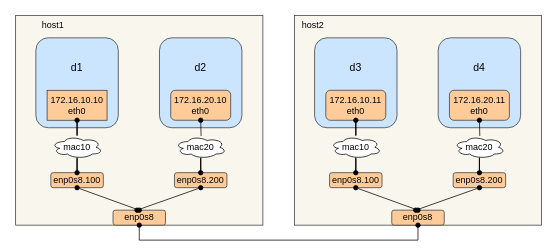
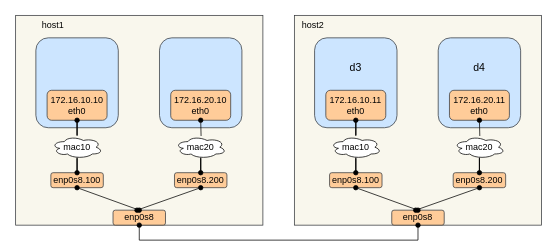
  <mxCell id="0" />
  <mxCell id="1" parent="0" />
  <mxCell id="2" value="" style="rounded=0;whiteSpace=wrap;html=1;fillColor=#f9f7ed;strokeColor=#36393d;" vertex="1" parent="1"><mxGeometry x="20" y="20" width="330" height="280" as="geometry" /></mxCell>
  <mxCell id="3" value="" style="rounded=1;whiteSpace=wrap;html=1;fillColor=#cce5ff;strokeColor=#36393d;" vertex="1" parent="1"><mxGeometry x="47" y="50" width="110" height="120" as="geometry" /></mxCell>
  <mxCell id="4" value="enp0s8" style="rounded=1;whiteSpace=wrap;html=1;fillColor=#ffcc99;strokeColor=#36393d;" vertex="1" parent="1"><mxGeometry x="150" y="280" width="70" height="20" as="geometry" /></mxCell>
- <mxCell id="5" value="172.16.10.10&lt;br&gt;eth0&lt;br&gt;" style="whiteSpace=wrap;html=1;fillColor=#ffcc99;strokeColor=#36393d;rounded=0;" vertex="1" parent="1"><mxGeometry x="62" y="120" width="80" height="40" as="geometry" /></mxCell>
- <mxCell id="6" value="&lt;font style=&quot;font-size: 14px&quot;&gt;d1&lt;/font&gt;" style="text;html=1;strokeColor=none;fillColor=none;align=center;verticalAlign=middle;whiteSpace=wrap;rounded=0;" vertex="1" parent="1"><mxGeometry x="82" y="80" width="40" height="20" as="geometry" /></mxCell>
+ <mxCell id="5" value="172.16.10.10&lt;br&gt;eth0&lt;br&gt;" style="rounded=1;whiteSpace=wrap;html=1;fillColor=#ffcc99;strokeColor=#36393d;" vertex="1" parent="1"><mxGeometry x="62" y="120" width="80" height="40" as="geometry" /></mxCell>
  <mxCell id="7" value="host1" style="text;html=1;strokeColor=none;fillColor=none;align=center;verticalAlign=middle;whiteSpace=wrap;rounded=0;" vertex="1" parent="1"><mxGeometry x="50" y="23" width="40" height="20" as="geometry" /></mxCell>
  <mxCell id="8" value="mac10" style="ellipse;shape=cloud;whiteSpace=wrap;html=1;" vertex="1" parent="1"><mxGeometry x="68" y="181" width="68" height="30" as="geometry" /></mxCell>
  <mxCell id="9" style="edgeStyle=orthogonalEdgeStyle;rounded=0;orthogonalLoop=1;jettySize=auto;html=1;exitX=0.5;exitY=1;exitDx=0;exitDy=0;endArrow=none;endFill=0;startArrow=oval;startFill=1;" edge="1" parent="1" source="5" target="8"><mxGeometry relative="1" as="geometry"><mxPoint x="102" y="160" as="sourcePoint" /><mxPoint x="102" y="240" as="targetPoint" /></mxGeometry></mxCell>
  <mxCell id="10" value="enp0s8.100" style="rounded=1;whiteSpace=wrap;html=1;fillColor=#ffcc99;strokeColor=#36393d;" vertex="1" parent="1"><mxGeometry x="67" y="230" width="70" height="20" as="geometry" /></mxCell>
  <mxCell id="11" style="edgeStyle=orthogonalEdgeStyle;rounded=0;orthogonalLoop=1;jettySize=auto;html=1;exitX=0.5;exitY=1;exitDx=0;exitDy=0;endArrow=oval;endFill=1;startArrow=none;startFill=0;" edge="1" parent="1" source="8" target="10"><mxGeometry relative="1" as="geometry"><mxPoint x="102" y="215" as="sourcePoint" /><mxPoint x="192" y="300" as="targetPoint" /></mxGeometry></mxCell>
  <mxCell id="12" value="" style="rounded=1;whiteSpace=wrap;html=1;fillColor=#cce5ff;strokeColor=#36393d;" vertex="1" parent="1"><mxGeometry x="212" y="50" width="110" height="120" as="geometry" /></mxCell>
  <mxCell id="13" value="172.16.20.10&lt;br&gt;eth0&lt;br&gt;" style="rounded=1;whiteSpace=wrap;html=1;fillColor=#ffcc99;strokeColor=#36393d;" vertex="1" parent="1"><mxGeometry x="227" y="120" width="80" height="40" as="geometry" /></mxCell>
- <mxCell id="14" value="&lt;font style=&quot;font-size: 14px&quot;&gt;d2&lt;/font&gt;" style="text;html=1;strokeColor=none;fillColor=none;align=center;verticalAlign=middle;whiteSpace=wrap;rounded=0;" vertex="1" parent="1"><mxGeometry x="247" y="80" width="40" height="20" as="geometry" /></mxCell>
  <mxCell id="15" style="rounded=0;orthogonalLoop=1;jettySize=auto;html=1;exitX=0.5;exitY=1;exitDx=0;exitDy=0;endArrow=oval;endFill=1;startArrow=oval;startFill=1;entryX=0.5;entryY=0;entryDx=0;entryDy=0;" edge="1" parent="1" source="10" target="4"><mxGeometry relative="1" as="geometry" /></mxCell>
  <mxCell id="16" value="mac20" style="ellipse;shape=cloud;whiteSpace=wrap;html=1;" vertex="1" parent="1"><mxGeometry x="233" y="181" width="68" height="30" as="geometry" /></mxCell>
  <mxCell id="17" style="edgeStyle=orthogonalEdgeStyle;rounded=0;orthogonalLoop=1;jettySize=auto;html=1;exitX=0.5;exitY=1;exitDx=0;exitDy=0;endArrow=none;endFill=0;startArrow=oval;startFill=1;" edge="1" parent="1" target="16"><mxGeometry relative="1" as="geometry"><mxPoint x="267" y="160" as="sourcePoint" /><mxPoint x="267" y="240" as="targetPoint" /></mxGeometry></mxCell>
  <mxCell id="18" value="enp0s8.200" style="rounded=1;whiteSpace=wrap;html=1;fillColor=#ffcc99;strokeColor=#36393d;" vertex="1" parent="1"><mxGeometry x="232" y="230" width="70" height="20" as="geometry" /></mxCell>
  <mxCell id="19" style="edgeStyle=orthogonalEdgeStyle;rounded=0;orthogonalLoop=1;jettySize=auto;html=1;exitX=0.5;exitY=1;exitDx=0;exitDy=0;endArrow=oval;endFill=1;startArrow=none;startFill=0;" edge="1" parent="1" source="16" target="18"><mxGeometry relative="1" as="geometry"><mxPoint x="267" y="215" as="sourcePoint" /><mxPoint x="357" y="300" as="targetPoint" /></mxGeometry></mxCell>
  <mxCell id="20" style="rounded=0;orthogonalLoop=1;jettySize=auto;html=1;exitX=0.5;exitY=1;exitDx=0;exitDy=0;endArrow=oval;endFill=1;startArrow=oval;startFill=1;" edge="1" parent="1" source="18"><mxGeometry relative="1" as="geometry"><mxPoint x="112" y="260" as="sourcePoint" /><mxPoint x="182" y="280" as="targetPoint" /></mxGeometry></mxCell>
  <mxCell id="21" value="" style="rounded=0;whiteSpace=wrap;html=1;fillColor=#f9f7ed;strokeColor=#36393d;" vertex="1" parent="1"><mxGeometry x="392" y="20" width="330" height="280" as="geometry" /></mxCell>
  <mxCell id="22" value="" style="rounded=1;whiteSpace=wrap;html=1;fillColor=#cce5ff;strokeColor=#36393d;" vertex="1" parent="1"><mxGeometry x="419" y="50" width="110" height="120" as="geometry" /></mxCell>
  <mxCell id="23" value="enp0s8" style="rounded=1;whiteSpace=wrap;html=1;fillColor=#ffcc99;strokeColor=#36393d;" vertex="1" parent="1"><mxGeometry x="522" y="280" width="70" height="20" as="geometry" /></mxCell>
  <mxCell id="24" value="172.16.10.11&lt;br&gt;eth0&lt;br&gt;" style="rounded=1;whiteSpace=wrap;html=1;fillColor=#ffcc99;strokeColor=#36393d;" vertex="1" parent="1"><mxGeometry x="434" y="120" width="80" height="40" as="geometry" /></mxCell>
  <mxCell id="25" value="&lt;font style=&quot;font-size: 14px&quot;&gt;d3&lt;/font&gt;" style="text;html=1;strokeColor=none;fillColor=none;align=center;verticalAlign=middle;whiteSpace=wrap;rounded=0;" vertex="1" parent="1"><mxGeometry x="454" y="80" width="40" height="20" as="geometry" /></mxCell>
  <mxCell id="26" value="host2" style="text;html=1;strokeColor=none;fillColor=none;align=center;verticalAlign=middle;whiteSpace=wrap;rounded=0;" vertex="1" parent="1"><mxGeometry x="397" y="23" width="40" height="20" as="geometry" /></mxCell>
  <mxCell id="27" value="mac10" style="ellipse;shape=cloud;whiteSpace=wrap;html=1;" vertex="1" parent="1"><mxGeometry x="440" y="181" width="68" height="30" as="geometry" /></mxCell>
  <mxCell id="28" style="edgeStyle=orthogonalEdgeStyle;rounded=0;orthogonalLoop=1;jettySize=auto;html=1;exitX=0.5;exitY=1;exitDx=0;exitDy=0;endArrow=none;endFill=0;startArrow=oval;startFill=1;" edge="1" parent="1" source="24" target="27"><mxGeometry relative="1" as="geometry"><mxPoint x="474" y="160" as="sourcePoint" /><mxPoint x="474" y="240" as="targetPoint" /></mxGeometry></mxCell>
  <mxCell id="29" value="enp0s8.100" style="rounded=1;whiteSpace=wrap;html=1;fillColor=#ffcc99;strokeColor=#36393d;" vertex="1" parent="1"><mxGeometry x="439" y="230" width="70" height="20" as="geometry" /></mxCell>
  <mxCell id="30" style="edgeStyle=orthogonalEdgeStyle;rounded=0;orthogonalLoop=1;jettySize=auto;html=1;exitX=0.5;exitY=1;exitDx=0;exitDy=0;endArrow=oval;endFill=1;startArrow=none;startFill=0;" edge="1" parent="1" source="27" target="29"><mxGeometry relative="1" as="geometry"><mxPoint x="474" y="215" as="sourcePoint" /><mxPoint x="564" y="300" as="targetPoint" /></mxGeometry></mxCell>
  <mxCell id="31" value="" style="rounded=1;whiteSpace=wrap;html=1;fillColor=#cce5ff;strokeColor=#36393d;" vertex="1" parent="1"><mxGeometry x="584" y="50" width="110" height="120" as="geometry" /></mxCell>
  <mxCell id="32" value="172.16.20.11&lt;br&gt;eth0&lt;br&gt;" style="rounded=1;whiteSpace=wrap;html=1;fillColor=#ffcc99;strokeColor=#36393d;" vertex="1" parent="1"><mxGeometry x="599" y="120" width="80" height="40" as="geometry" /></mxCell>
  <mxCell id="33" value="&lt;font style=&quot;font-size: 14px&quot;&gt;d4&lt;/font&gt;" style="text;html=1;strokeColor=none;fillColor=none;align=center;verticalAlign=middle;whiteSpace=wrap;rounded=0;" vertex="1" parent="1"><mxGeometry x="619" y="80" width="40" height="20" as="geometry" /></mxCell>
  <mxCell id="34" style="rounded=0;orthogonalLoop=1;jettySize=auto;html=1;exitX=0.5;exitY=1;exitDx=0;exitDy=0;endArrow=oval;endFill=1;startArrow=oval;startFill=1;entryX=0.5;entryY=0;entryDx=0;entryDy=0;" edge="1" parent="1" source="29" target="23"><mxGeometry relative="1" as="geometry" /></mxCell>
  <mxCell id="35" value="mac20" style="ellipse;shape=cloud;whiteSpace=wrap;html=1;" vertex="1" parent="1"><mxGeometry x="605" y="181" width="68" height="30" as="geometry" /></mxCell>
  <mxCell id="36" style="edgeStyle=orthogonalEdgeStyle;rounded=0;orthogonalLoop=1;jettySize=auto;html=1;exitX=0.5;exitY=1;exitDx=0;exitDy=0;endArrow=none;endFill=0;startArrow=oval;startFill=1;" edge="1" parent="1" target="35"><mxGeometry relative="1" as="geometry"><mxPoint x="639" y="160" as="sourcePoint" /><mxPoint x="639" y="240" as="targetPoint" /></mxGeometry></mxCell>
  <mxCell id="37" value="enp0s8.200" style="rounded=1;whiteSpace=wrap;html=1;fillColor=#ffcc99;strokeColor=#36393d;" vertex="1" parent="1"><mxGeometry x="604" y="230" width="70" height="20" as="geometry" /></mxCell>
  <mxCell id="38" style="edgeStyle=orthogonalEdgeStyle;rounded=0;orthogonalLoop=1;jettySize=auto;html=1;exitX=0.5;exitY=1;exitDx=0;exitDy=0;endArrow=oval;endFill=1;startArrow=none;startFill=0;" edge="1" parent="1" source="35" target="37"><mxGeometry relative="1" as="geometry"><mxPoint x="639" y="215" as="sourcePoint" /><mxPoint x="729" y="300" as="targetPoint" /></mxGeometry></mxCell>
  <mxCell id="39" style="rounded=0;orthogonalLoop=1;jettySize=auto;html=1;exitX=0.5;exitY=1;exitDx=0;exitDy=0;endArrow=oval;endFill=1;startArrow=oval;startFill=1;" edge="1" parent="1" source="37"><mxGeometry relative="1" as="geometry"><mxPoint x="484" y="260" as="sourcePoint" /><mxPoint x="554" y="280" as="targetPoint" /></mxGeometry></mxCell>
  <mxCell id="40" style="edgeStyle=orthogonalEdgeStyle;rounded=0;orthogonalLoop=1;jettySize=auto;html=1;exitX=0.5;exitY=1;exitDx=0;exitDy=0;entryX=0.5;entryY=1;entryDx=0;entryDy=0;startArrow=oval;startFill=1;endArrow=oval;endFill=1;" edge="1" parent="1" source="4" target="23"><mxGeometry relative="1" as="geometry" /></mxCell>
